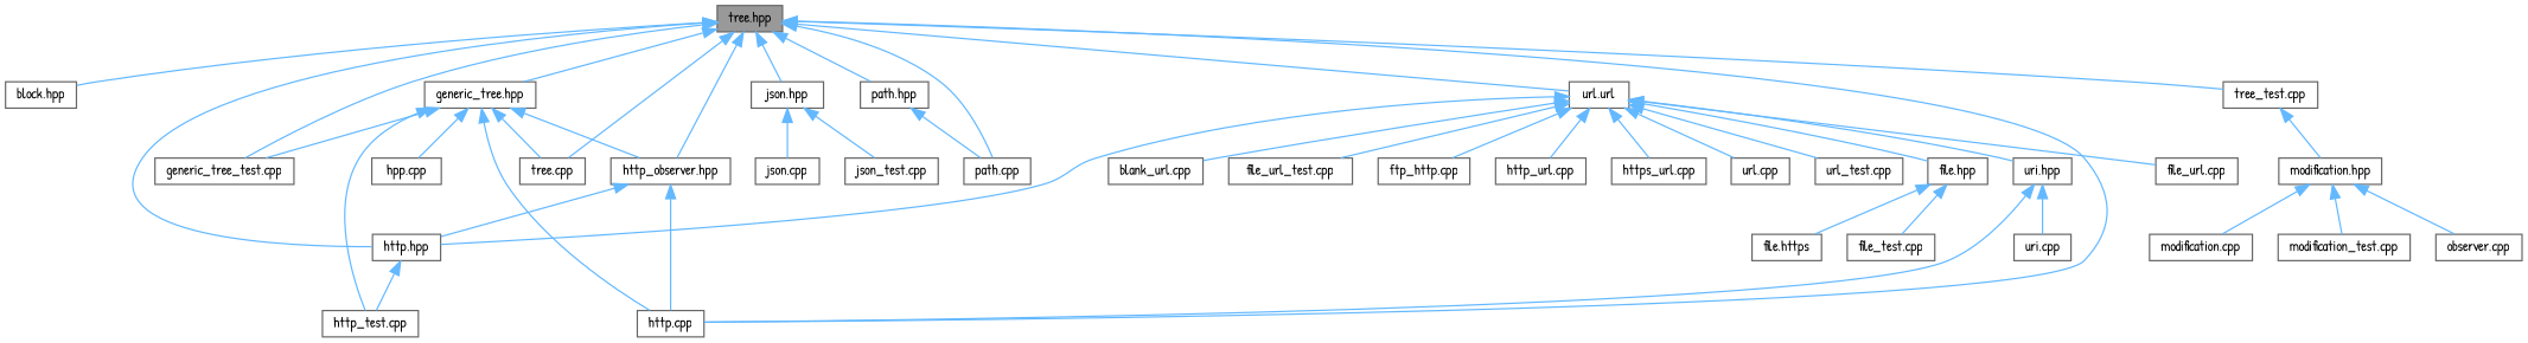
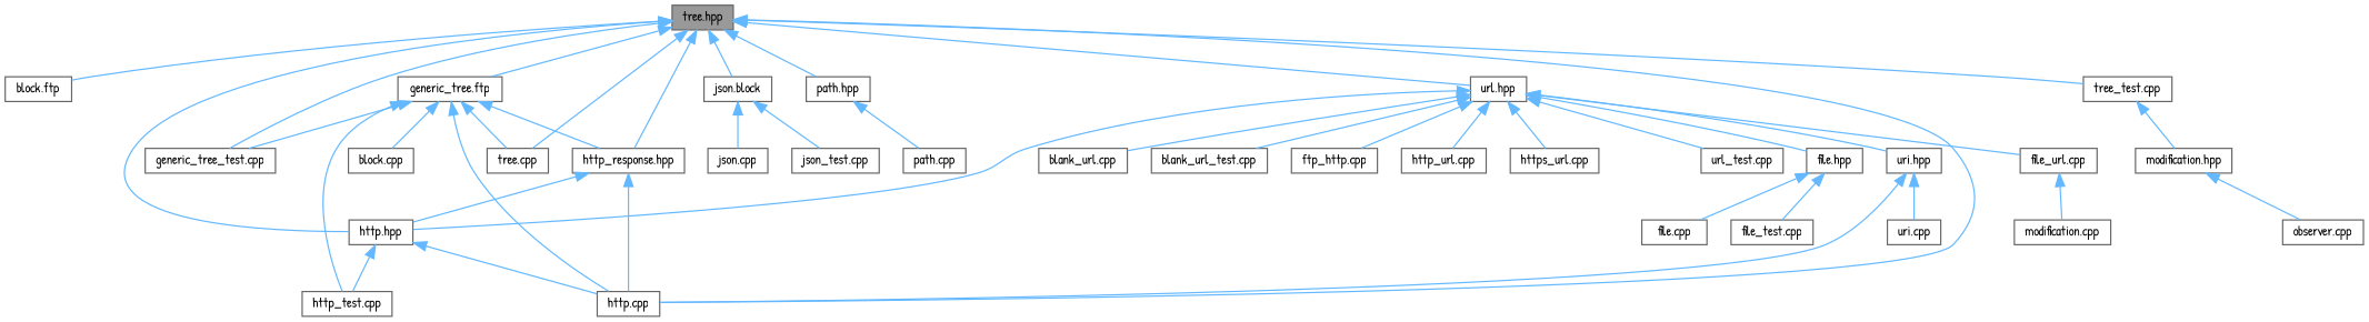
  digraph {
    fontname="Patrick Hand"
    node [color=grey40 fillcolor=white fontname="Patrick Hand" fontsize=10 shape=box style=filled]
    edge [color=steelblue1 dir=back fontname="Patrick Hand" fontsize=10 labelfontname=Helvetica labelfontsize=10 style=solid]
    n1 [color=gray40 fillcolor=grey60 fontcolor=black height=0.2 label="tree.hpp" width=0.4]
-   n2 [height=0.2 label="block.hpp" width=0.4]
-   n3 [height=0.2 label="generic_tree.hpp" width=0.4]
+   n2 [height=0.2 label="block.ftp" width=0.4]
+   n3 [height=0.2 label="generic_tree.ftp" width=0.4]
    n4 [height=0.2 label="generic_tree_test.cpp" width=0.4]
    n5 [height=0.2 label="http.cpp" width=0.4]
-   n6 [height=0.2 label="http_observer.hpp" width=0.4]
+   n6 [height=0.2 label="http_response.hpp" width=0.4]
    n7 [height=0.2 label="http.hpp" width=0.4]
    n8 [height=0.2 label="tree.cpp" width=0.4]
-   n9 [height=0.2 label="json.hpp" width=0.4]
+   n9 [height=0.2 label="json.block" width=0.4]
    n10 [height=0.2 label="path.cpp" width=0.4]
    n11 [height=0.2 label="path.hpp" width=0.4]
    n12 [height=0.2 label="tree_test.cpp" width=0.4]
-   n13 [height=0.2 label="url.url" width=0.4]
-   n14 [height=0.2 label="hpp.cpp" width=0.4]
+   n13 [height=0.2 label="url.hpp" width=0.4]
+   n14 [height=0.2 label="block.cpp" width=0.4]
    n15 [height=0.2 label="http_test.cpp" width=0.4]
    n16 [height=0.2 label="json.cpp" width=0.4]
    n17 [height=0.2 label="json_test.cpp" width=0.4]
    n18 [height=0.2 label="modification.hpp" width=0.4]
    n19 [height=0.2 label="blank_url.cpp" width=0.4]
    n20 [height=0.2 label="file.hpp" width=0.4]
    n21 [height=0.2 label="file_url.cpp" width=0.4]
-   n22 [height=0.2 label="file_url_test.cpp" width=0.4]
+   n22 [height=0.2 label="blank_url_test.cpp" width=0.4]
    n23 [height=0.2 label="ftp_http.cpp" width=0.4]
    n24 [height=0.2 label="http_url.cpp" width=0.4]
    n25 [height=0.2 label="https_url.cpp" width=0.4]
    n26 [height=0.2 label="uri.hpp" width=0.4]
-   n27 [height=0.2 label="url.cpp" width=0.4]
    n28 [height=0.2 label="url_test.cpp" width=0.4]
    n29 [height=0.2 label="modification.cpp" width=0.4]
-   n30 [height=0.2 label="modification_test.cpp" width=0.4]
    n31 [height=0.2 label="observer.cpp" width=0.4]
-   n32 [height=0.2 label="file.https" width=0.4]
+   n32 [height=0.2 label="file.cpp" width=0.4]
    n33 [height=0.2 label="file_test.cpp" width=0.4]
    n34 [height=0.2 label="uri.cpp" width=0.4]
    n1 -> n2
    n1 -> n3
    n1 -> n4
    n1 -> n5
    n1 -> n6
    n1 -> n7
    n1 -> n8
    n1 -> n9
-   n1 -> n10
    n1 -> n11
    n1 -> n12
    n1 -> n13
    n3 -> n4
    n3 -> n5
    n3 -> n6
    n3 -> n8
    n3 -> n14
    n3 -> n15
    n6 -> n5
    n6 -> n7
+   n7 -> n5
    n7 -> n15
    n9 -> n16
    n9 -> n17
    n11 -> n10
    n12 -> n18
    n13 -> n7
    n13 -> n19
    n13 -> n20
    n13 -> n21
    n13 -> n22
    n13 -> n23
    n13 -> n24
    n13 -> n25
    n13 -> n26
-   n13 -> n27
    n13 -> n28
-   n18 -> n29
-   n18 -> n30
+   n21 -> n29
    n18 -> n31
    n20 -> n32
    n20 -> n33
    n26 -> n5
    n26 -> n34
  }
